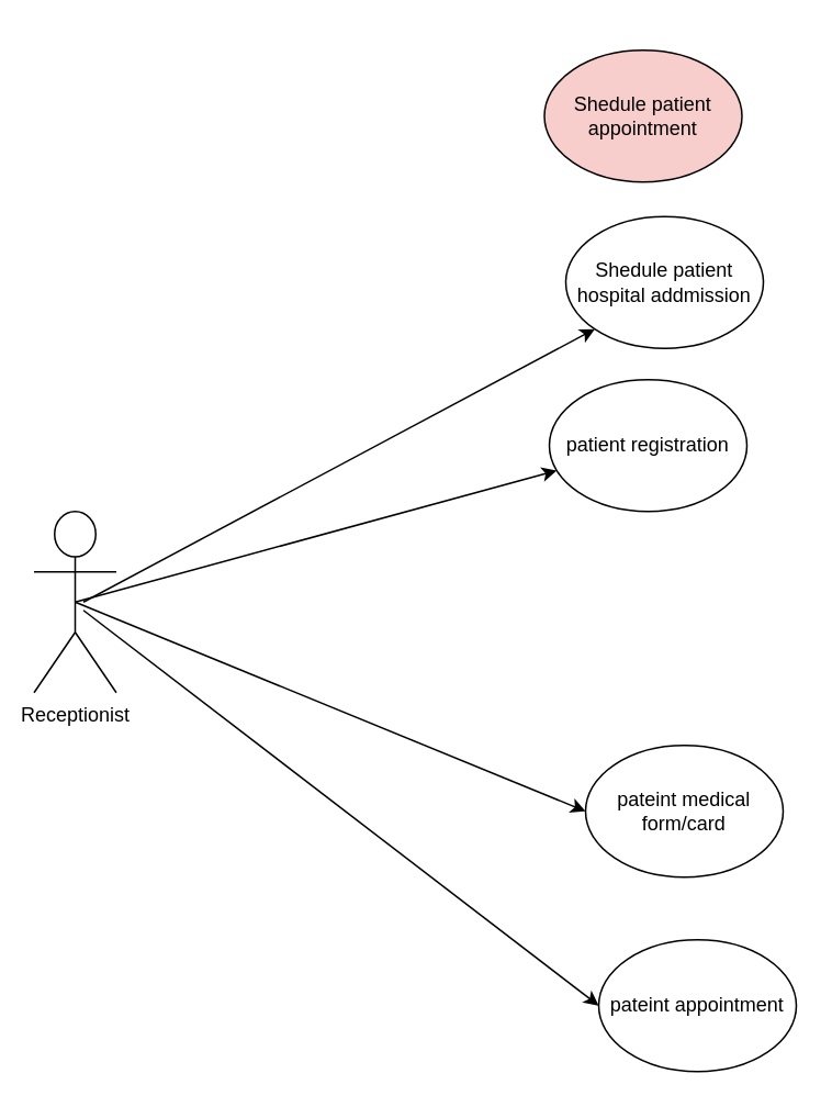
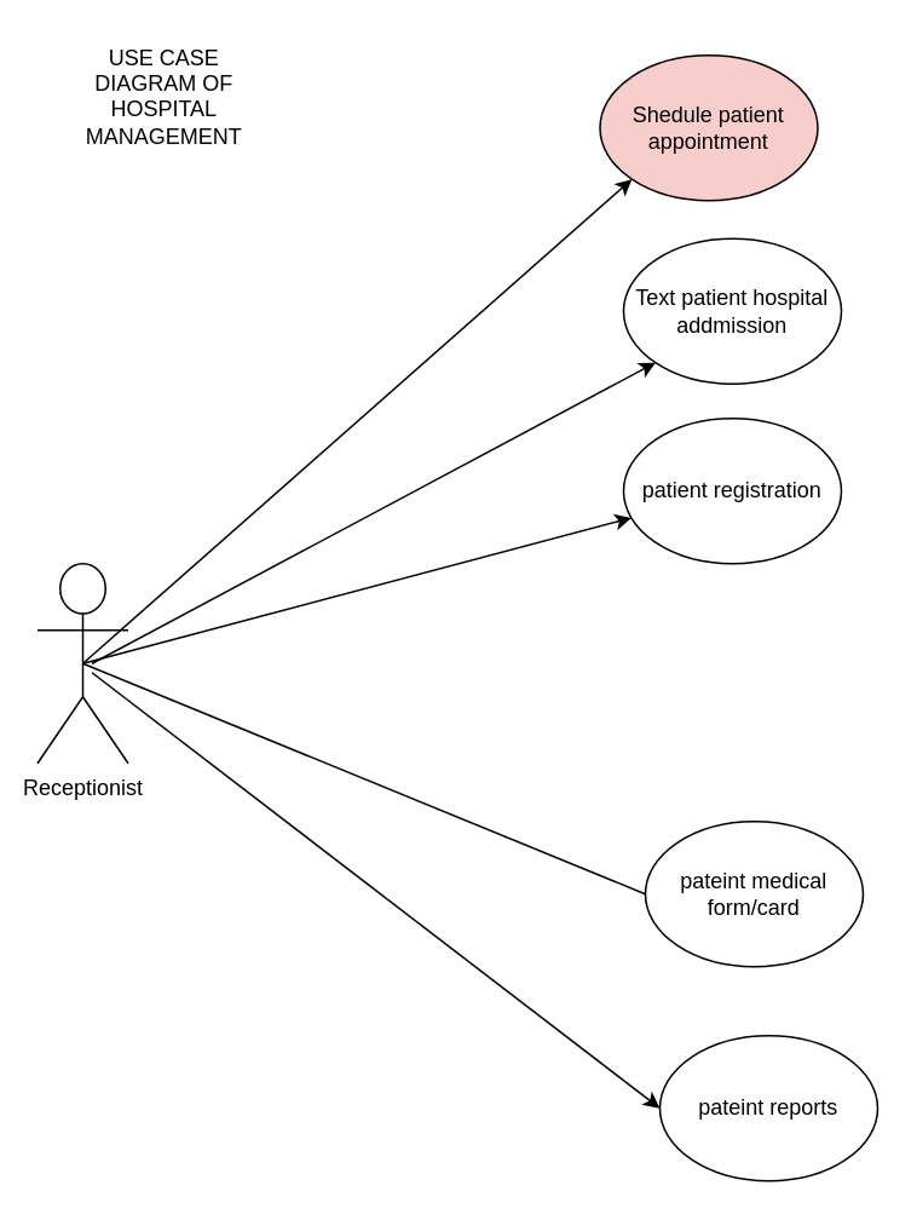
  <mxCell id="0" />
  <mxCell id="1" parent="0" />
  <mxCell id="2" value="Receptionist" style="shape=umlActor;verticalLabelPosition=bottom;labelBackgroundColor=#ffffff;verticalAlign=top;html=1;outlineConnect=0;" vertex="1" parent="1"><mxGeometry x="20" y="310" width="50" height="110" as="geometry" /></mxCell>
  <mxCell id="3" value="Shedule patient appointment" style="ellipse;whiteSpace=wrap;html=1;fillColor=#f8cecc;" vertex="1" parent="1"><mxGeometry x="330" y="30" width="120" height="80" as="geometry" /></mxCell>
- <mxCell id="4" value="patient registration" style="ellipse;whiteSpace=wrap;html=1;" vertex="1" parent="1"><mxGeometry x="333" y="230" width="120" height="80" as="geometry" /></mxCell>
+ <mxCell id="4" value="patient registration" style="ellipse;whiteSpace=wrap;html=1;" vertex="1" parent="1"><mxGeometry x="343" y="230" width="120" height="80" as="geometry" /></mxCell>
  <mxCell id="5" value="Text" style="text;html=1;resizable=0;points=[];autosize=1;align=left;verticalAlign=top;spacingTop=-4;" vertex="1" parent="1"><mxGeometry x="363" y="151" width="40" height="20" as="geometry" /></mxCell>
- <mxCell id="6" value="Shedule patient hospital addmission" style="ellipse;whiteSpace=wrap;html=1;" vertex="1" parent="1"><mxGeometry x="343" y="131" width="120" height="80" as="geometry" /></mxCell>
+ <mxCell id="6" value="Text patient hospital addmission" style="ellipse;whiteSpace=wrap;html=1;" vertex="1" parent="1"><mxGeometry x="343" y="131" width="120" height="80" as="geometry" /></mxCell>
  <mxCell id="7" value="pateint medical form/card" style="ellipse;whiteSpace=wrap;html=1;" vertex="1" parent="1"><mxGeometry x="355" y="452" width="120" height="80" as="geometry" /></mxCell>
- <mxCell id="8" value="pateint appointment" style="ellipse;whiteSpace=wrap;html=1;" vertex="1" parent="1"><mxGeometry x="363" y="570" width="120" height="80" as="geometry" /></mxCell>
+ <mxCell id="8" value="pateint reports" style="ellipse;whiteSpace=wrap;html=1;" vertex="1" parent="1"><mxGeometry x="363" y="570" width="120" height="80" as="geometry" /></mxCell>
  <mxCell id="9" value="" style="endArrow=classic;html=1;entryX=0;entryY=0.5;entryDx=0;entryDy=0;" edge="1" parent="1" target="8"><mxGeometry width="50" height="50" relative="1" as="geometry"><mxPoint x="50" y="370" as="sourcePoint" /><mxPoint x="120" y="800" as="targetPoint" /></mxGeometry></mxCell>
- <mxCell id="10" value="" style="endArrow=classic;html=1;entryX=0;entryY=0.5;entryDx=0;entryDy=0;exitX=0.5;exitY=0.5;exitDx=0;exitDy=0;exitPerimeter=0;" edge="1" parent="1" source="2" target="7"><mxGeometry width="50" height="50" relative="1" as="geometry"><mxPoint x="50" y="370" as="sourcePoint" /><mxPoint x="373" y="620" as="targetPoint" /></mxGeometry></mxCell>
+ <mxCell id="10" value="" style="endArrow=none;html=1;entryX=0;entryY=0.5;entryDx=0;entryDy=0;exitX=0.5;exitY=0.5;exitDx=0;exitDy=0;exitPerimeter=0;" edge="1" parent="1" source="2" target="7"><mxGeometry width="50" height="50" relative="1" as="geometry"><mxPoint x="50" y="370" as="sourcePoint" /><mxPoint x="373" y="620" as="targetPoint" /></mxGeometry></mxCell>
  <mxCell id="11" value="" style="endArrow=classic;html=1;exitX=0.5;exitY=0.5;exitDx=0;exitDy=0;exitPerimeter=0;" edge="1" parent="1" source="2" target="4"><mxGeometry width="50" height="50" relative="1" as="geometry"><mxPoint x="115" y="365" as="sourcePoint" /><mxPoint x="363.159" y="377.086" as="targetPoint" /></mxGeometry></mxCell>
  <mxCell id="12" value="" style="endArrow=classic;html=1;entryX=0;entryY=1;entryDx=0;entryDy=0;" edge="1" parent="1" target="6"><mxGeometry width="50" height="50" relative="1" as="geometry"><mxPoint x="50" y="365" as="sourcePoint" /><mxPoint x="357.837" y="295.734" as="targetPoint" /></mxGeometry></mxCell>
+ <mxCell id="13" value="" style="endArrow=classic;html=1;exitX=0.5;exitY=0.5;exitDx=0;exitDy=0;exitPerimeter=0;entryX=0;entryY=1;entryDx=0;entryDy=0;" edge="1" parent="1" source="2" target="3"><mxGeometry width="50" height="50" relative="1" as="geometry"><mxPoint x="125" y="375" as="sourcePoint" /><mxPoint x="371" y="209" as="targetPoint" /></mxGeometry></mxCell>
+ <mxCell id="14" value="USE CASE DIAGRAM OF HOSPITAL MANAGEMENT&lt;br&gt;&lt;br&gt;" style="text;html=1;strokeColor=none;fillColor=none;align=center;verticalAlign=middle;whiteSpace=wrap;rounded=0;" vertex="1" parent="1"><mxGeometry x="50" y="20" width="80" height="80" as="geometry" /></mxCell>
